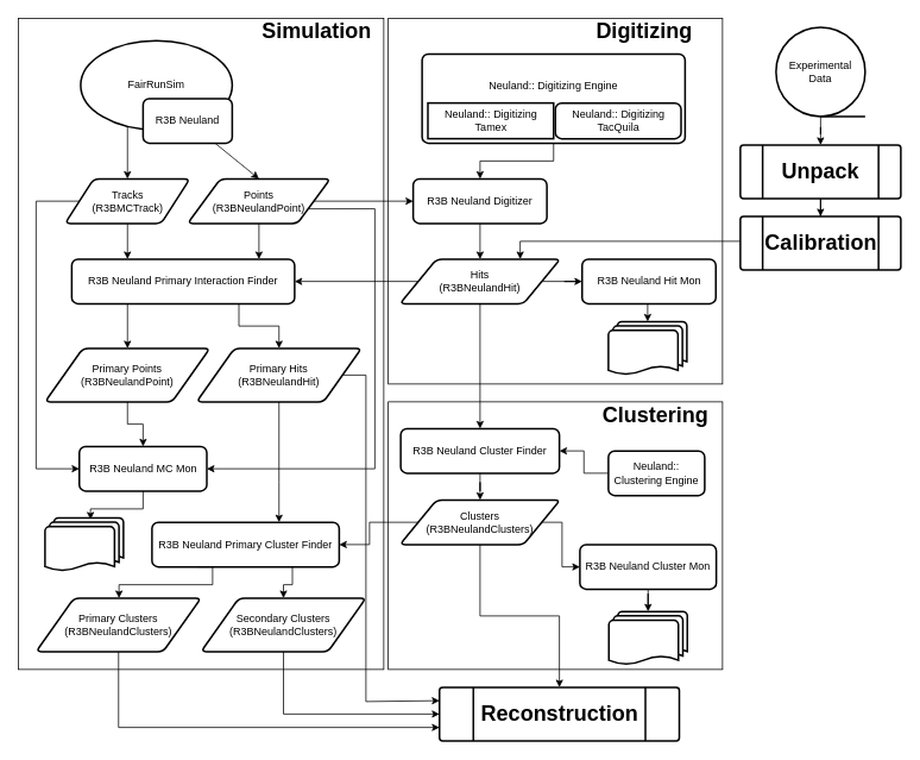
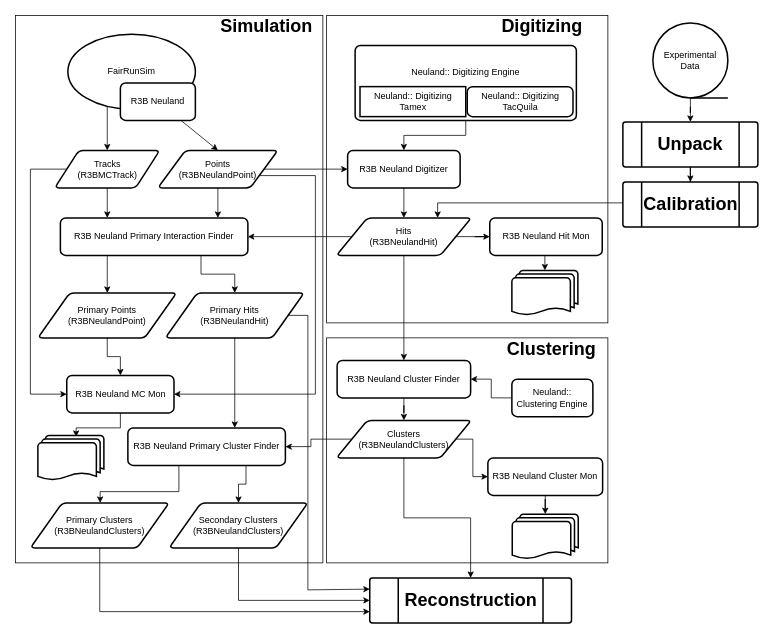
  <mxCell id="0" />
  <mxCell id="1" parent="0" />
  <mxCell id="2" value="" style="whiteSpace=wrap;html=1;" vertex="1" parent="1"><mxGeometry x="435" y="450" width="375" height="300" as="geometry" /></mxCell>
  <mxCell id="3" value="" style="whiteSpace=wrap;html=1;" vertex="1" parent="1"><mxGeometry x="435" y="20" width="375" height="410" as="geometry" /></mxCell>
  <mxCell id="4" value="" style="whiteSpace=wrap;html=1;" vertex="1" parent="1"><mxGeometry x="20" y="20" width="410" height="730" as="geometry" /></mxCell>
  <mxCell id="5" style="edgeStyle=orthogonalEdgeStyle;rounded=0;orthogonalLoop=1;jettySize=auto;html=1;exitX=0.25;exitY=1;exitDx=0;exitDy=0;entryX=0.5;entryY=0;entryDx=0;entryDy=0;" edge="1" parent="1" source="7" target="31"><mxGeometry relative="1" as="geometry" /></mxCell>
  <mxCell id="6" style="edgeStyle=orthogonalEdgeStyle;rounded=0;orthogonalLoop=1;jettySize=auto;html=1;exitX=0.75;exitY=1;exitDx=0;exitDy=0;entryX=0.5;entryY=0;entryDx=0;entryDy=0;" edge="1" parent="1" source="7" target="34"><mxGeometry relative="1" as="geometry" /></mxCell>
  <mxCell id="7" value="&lt;span style=&quot;white-space: normal&quot;&gt;R3B Neuland Primary Interaction Finder&lt;/span&gt;" style="rounded=1;whiteSpace=wrap;html=1;absoluteArcSize=1;arcSize=14;strokeWidth=2;" vertex="1" parent="1"><mxGeometry x="80" y="290" width="250" height="50" as="geometry" /></mxCell>
  <mxCell id="8" style="edgeStyle=orthogonalEdgeStyle;rounded=0;orthogonalLoop=1;jettySize=auto;html=1;exitX=0.25;exitY=1;exitDx=0;exitDy=0;" edge="1" parent="1" source="10" target="47"><mxGeometry relative="1" as="geometry"><Array as="points"><mxPoint x="238" y="655" /><mxPoint x="133" y="655" /></Array></mxGeometry></mxCell>
  <mxCell id="9" style="edgeStyle=orthogonalEdgeStyle;rounded=0;orthogonalLoop=1;jettySize=auto;html=1;exitX=0.75;exitY=1;exitDx=0;exitDy=0;" edge="1" parent="1" source="10" target="49"><mxGeometry relative="1" as="geometry" /></mxCell>
- <mxCell id="10" value="&lt;span style=&quot;white-space: normal&quot;&gt;R3B Neuland Primary Cluster Finder&lt;/span&gt;" style="rounded=1;whiteSpace=wrap;html=1;absoluteArcSize=1;arcSize=14;strokeWidth=2;" vertex="1" parent="1"><mxGeometry x="170" y="585" width="210" height="50" as="geometry" /></mxCell>
+ <mxCell id="10" value="&lt;span style=&quot;white-space: normal&quot;&gt;R3B Neuland Primary Cluster Finder&lt;/span&gt;" style="rounded=1;whiteSpace=wrap;html=1;absoluteArcSize=1;arcSize=14;strokeWidth=2;" vertex="1" parent="1"><mxGeometry x="170" y="570" width="210" height="50" as="geometry" /></mxCell>
  <mxCell id="11" style="edgeStyle=orthogonalEdgeStyle;rounded=0;orthogonalLoop=1;jettySize=auto;html=1;exitX=0.5;exitY=1;exitDx=0;exitDy=0;entryX=0.58;entryY=0.033;entryDx=0;entryDy=0;entryPerimeter=0;" edge="1" parent="1" source="12" target="35"><mxGeometry relative="1" as="geometry" /></mxCell>
  <mxCell id="12" value="&lt;span style=&quot;white-space: normal&quot;&gt;R3B Neuland MC Mon&lt;/span&gt;" style="rounded=1;whiteSpace=wrap;html=1;absoluteArcSize=1;arcSize=14;strokeWidth=2;" vertex="1" parent="1"><mxGeometry x="88.5" y="500" width="143" height="50" as="geometry" /></mxCell>
  <mxCell id="13" style="edgeStyle=orthogonalEdgeStyle;rounded=0;orthogonalLoop=1;jettySize=auto;html=1;exitX=1;exitY=0.5;exitDx=0;exitDy=0;entryX=0;entryY=0.5;entryDx=0;entryDy=0;" edge="1" parent="1" source="16" target="25"><mxGeometry relative="1" as="geometry" /></mxCell>
  <mxCell id="14" style="edgeStyle=orthogonalEdgeStyle;rounded=0;orthogonalLoop=1;jettySize=auto;html=1;exitX=1;exitY=0.75;exitDx=0;exitDy=0;entryX=1;entryY=0.5;entryDx=0;entryDy=0;" edge="1" parent="1" source="16" target="12"><mxGeometry relative="1" as="geometry"><Array as="points"><mxPoint x="420" y="234" /><mxPoint x="420" y="525" /></Array></mxGeometry></mxCell>
  <mxCell id="15" value="" style="edgeStyle=orthogonalEdgeStyle;rounded=0;orthogonalLoop=1;jettySize=auto;html=1;" edge="1" parent="1" source="16" target="7"><mxGeometry relative="1" as="geometry"><Array as="points"><mxPoint x="290" y="290" /><mxPoint x="290" y="290" /></Array></mxGeometry></mxCell>
  <mxCell id="16" value="Points&lt;br&gt;(R3BNeulandPoint)" style="shape=parallelogram;html=1;strokeWidth=2;perimeter=parallelogramPerimeter;whiteSpace=wrap;rounded=1;arcSize=12;size=0.23;" vertex="1" parent="1"><mxGeometry x="210" y="200" width="160" height="50" as="geometry" /></mxCell>
  <mxCell id="17" value="" style="endArrow=classic;html=1;entryX=0.5;entryY=0;entryDx=0;entryDy=0;" edge="1" parent="1" source="20" target="16"><mxGeometry width="50" height="50" relative="1" as="geometry"><mxPoint x="195" y="240" as="sourcePoint" /><mxPoint x="245" y="190" as="targetPoint" /></mxGeometry></mxCell>
  <mxCell id="18" style="edgeStyle=orthogonalEdgeStyle;rounded=0;orthogonalLoop=1;jettySize=auto;html=1;exitX=0.145;exitY=0.855;exitDx=0;exitDy=0;exitPerimeter=0;entryX=0.5;entryY=0;entryDx=0;entryDy=0;" edge="1" parent="1" source="19" target="23"><mxGeometry relative="1" as="geometry"><Array as="points"><mxPoint x="143" y="131" /></Array></mxGeometry></mxCell>
  <mxCell id="19" value="FairRunSim" style="strokeWidth=2;html=1;shape=mxgraph.flowchart.start_2;whiteSpace=wrap;" vertex="1" parent="1"><mxGeometry x="90" y="45" width="170" height="100" as="geometry" /></mxCell>
  <mxCell id="20" value="R3B Neuland" style="rounded=1;whiteSpace=wrap;html=1;absoluteArcSize=1;arcSize=14;strokeWidth=2;" vertex="1" parent="1"><mxGeometry x="160" y="110" width="100" height="50" as="geometry" /></mxCell>
  <mxCell id="21" style="edgeStyle=orthogonalEdgeStyle;rounded=0;orthogonalLoop=1;jettySize=auto;html=1;exitX=0.5;exitY=1;exitDx=0;exitDy=0;entryX=0.25;entryY=0;entryDx=0;entryDy=0;" edge="1" parent="1" source="23" target="7"><mxGeometry relative="1" as="geometry" /></mxCell>
  <mxCell id="22" style="edgeStyle=orthogonalEdgeStyle;rounded=0;orthogonalLoop=1;jettySize=auto;html=1;exitX=0;exitY=0.5;exitDx=0;exitDy=0;entryX=0;entryY=0.5;entryDx=0;entryDy=0;" edge="1" parent="1" source="23" target="12"><mxGeometry relative="1" as="geometry"><Array as="points"><mxPoint x="40" y="225" /><mxPoint x="40" y="525" /></Array></mxGeometry></mxCell>
  <mxCell id="23" value="Tracks&lt;br&gt;(R3BMCTrack)" style="shape=parallelogram;html=1;strokeWidth=2;perimeter=parallelogramPerimeter;whiteSpace=wrap;rounded=1;arcSize=12;size=0.23;" vertex="1" parent="1"><mxGeometry x="72.5" y="200" width="140" height="50" as="geometry" /></mxCell>
  <mxCell id="24" style="edgeStyle=orthogonalEdgeStyle;rounded=0;orthogonalLoop=1;jettySize=auto;html=1;exitX=0.5;exitY=1;exitDx=0;exitDy=0;entryX=0.5;entryY=0;entryDx=0;entryDy=0;" edge="1" parent="1" source="25" target="29"><mxGeometry relative="1" as="geometry" /></mxCell>
  <mxCell id="25" value="R3B Neuland Digitizer" style="rounded=1;whiteSpace=wrap;html=1;absoluteArcSize=1;arcSize=14;strokeWidth=2;" vertex="1" parent="1"><mxGeometry x="463" y="200" width="150" height="50" as="geometry" /></mxCell>
  <mxCell id="26" style="edgeStyle=orthogonalEdgeStyle;rounded=0;orthogonalLoop=1;jettySize=auto;html=1;exitX=0;exitY=0.5;exitDx=0;exitDy=0;entryX=1;entryY=0.5;entryDx=0;entryDy=0;" edge="1" parent="1" source="29" target="7"><mxGeometry relative="1" as="geometry" /></mxCell>
  <mxCell id="27" style="edgeStyle=orthogonalEdgeStyle;rounded=0;orthogonalLoop=1;jettySize=auto;html=1;exitX=0.5;exitY=1;exitDx=0;exitDy=0;entryX=0.5;entryY=0;entryDx=0;entryDy=0;" edge="1" parent="1" source="29" target="37"><mxGeometry relative="1" as="geometry" /></mxCell>
  <mxCell id="28" value="" style="edgeStyle=orthogonalEdgeStyle;rounded=0;orthogonalLoop=1;jettySize=auto;html=1;" edge="1" parent="1" source="29" target="45"><mxGeometry relative="1" as="geometry" /></mxCell>
  <mxCell id="29" value="Hits&lt;br&gt;(R3BNeulandHit)" style="shape=parallelogram;html=1;strokeWidth=2;perimeter=parallelogramPerimeter;whiteSpace=wrap;rounded=1;arcSize=12;size=0.23;" vertex="1" parent="1"><mxGeometry x="448" y="290" width="180" height="50" as="geometry" /></mxCell>
  <mxCell id="30" value="" style="edgeStyle=orthogonalEdgeStyle;rounded=0;orthogonalLoop=1;jettySize=auto;html=1;" edge="1" parent="1" source="31" target="12"><mxGeometry relative="1" as="geometry" /></mxCell>
  <mxCell id="31" value="Primary Points&lt;br&gt;(R3BNeulandPoint)" style="shape=parallelogram;html=1;strokeWidth=2;perimeter=parallelogramPerimeter;whiteSpace=wrap;rounded=1;arcSize=12;size=0.23;" vertex="1" parent="1"><mxGeometry x="50" y="390" width="185" height="60" as="geometry" /></mxCell>
  <mxCell id="32" style="edgeStyle=orthogonalEdgeStyle;rounded=0;orthogonalLoop=1;jettySize=auto;html=1;exitX=0.5;exitY=1;exitDx=0;exitDy=0;" edge="1" parent="1" source="34" target="10"><mxGeometry relative="1" as="geometry"><Array as="points"><mxPoint x="313" y="540" /><mxPoint x="313" y="540" /></Array></mxGeometry></mxCell>
  <mxCell id="33" style="edgeStyle=orthogonalEdgeStyle;rounded=0;orthogonalLoop=1;jettySize=auto;html=1;exitX=1;exitY=0.5;exitDx=0;exitDy=0;entryX=0;entryY=0.25;entryDx=0;entryDy=0;" edge="1" parent="1" source="34" target="68"><mxGeometry relative="1" as="geometry"><Array as="points"><mxPoint x="410" y="420" /><mxPoint x="410" y="786" /></Array></mxGeometry></mxCell>
  <mxCell id="34" value="Primary Hits&lt;br&gt;(R3BNeulandHit)" style="shape=parallelogram;html=1;strokeWidth=2;perimeter=parallelogramPerimeter;whiteSpace=wrap;rounded=1;arcSize=12;size=0.23;" vertex="1" parent="1"><mxGeometry x="220" y="390" width="185" height="60" as="geometry" /></mxCell>
  <mxCell id="35" value="" style="strokeWidth=2;html=1;shape=mxgraph.flowchart.multi-document;whiteSpace=wrap;" vertex="1" parent="1"><mxGeometry x="50" y="580" width="88" height="60" as="geometry" /></mxCell>
  <mxCell id="36" value="" style="edgeStyle=orthogonalEdgeStyle;rounded=0;orthogonalLoop=1;jettySize=auto;html=1;" edge="1" parent="1" source="37" target="41"><mxGeometry relative="1" as="geometry" /></mxCell>
  <mxCell id="37" value="&lt;span style=&quot;white-space: normal&quot;&gt;R3B Neuland Cluster Finder&lt;/span&gt;" style="rounded=1;whiteSpace=wrap;html=1;absoluteArcSize=1;arcSize=14;strokeWidth=2;" vertex="1" parent="1"><mxGeometry x="449" y="480" width="178" height="50" as="geometry" /></mxCell>
  <mxCell id="38" style="edgeStyle=orthogonalEdgeStyle;rounded=0;orthogonalLoop=1;jettySize=auto;html=1;exitX=0;exitY=0.5;exitDx=0;exitDy=0;entryX=1;entryY=0.5;entryDx=0;entryDy=0;" edge="1" parent="1" source="41" target="10"><mxGeometry relative="1" as="geometry" /></mxCell>
  <mxCell id="39" style="edgeStyle=orthogonalEdgeStyle;rounded=0;orthogonalLoop=1;jettySize=auto;html=1;exitX=0.5;exitY=1;exitDx=0;exitDy=0;entryX=0.5;entryY=0;entryDx=0;entryDy=0;" edge="1" parent="1" source="41" target="68"><mxGeometry relative="1" as="geometry" /></mxCell>
  <mxCell id="40" style="edgeStyle=orthogonalEdgeStyle;rounded=0;orthogonalLoop=1;jettySize=auto;html=1;exitX=1;exitY=0.5;exitDx=0;exitDy=0;entryX=0;entryY=0.5;entryDx=0;entryDy=0;" edge="1" parent="1" source="41" target="43"><mxGeometry relative="1" as="geometry"><Array as="points"><mxPoint x="630" y="585" /><mxPoint x="630" y="635" /></Array></mxGeometry></mxCell>
  <mxCell id="41" value="Clusters&lt;br&gt;(R3BNeulandClusters)" style="shape=parallelogram;html=1;strokeWidth=2;perimeter=parallelogramPerimeter;whiteSpace=wrap;rounded=1;arcSize=12;size=0.23;" vertex="1" parent="1"><mxGeometry x="448" y="560" width="180" height="50" as="geometry" /></mxCell>
  <mxCell id="42" value="" style="edgeStyle=orthogonalEdgeStyle;rounded=0;orthogonalLoop=1;jettySize=auto;html=1;" edge="1" parent="1" source="43" target="51"><mxGeometry relative="1" as="geometry" /></mxCell>
  <mxCell id="43" value="&lt;span style=&quot;white-space: normal&quot;&gt;R3B Neuland Cluster Mon&lt;/span&gt;" style="rounded=1;whiteSpace=wrap;html=1;absoluteArcSize=1;arcSize=14;strokeWidth=2;" vertex="1" parent="1"><mxGeometry x="650" y="610" width="153" height="50" as="geometry" /></mxCell>
  <mxCell id="44" style="edgeStyle=orthogonalEdgeStyle;rounded=0;orthogonalLoop=1;jettySize=auto;html=1;exitX=0.5;exitY=1;exitDx=0;exitDy=0;entryX=0.5;entryY=0;entryDx=0;entryDy=0;entryPerimeter=0;" edge="1" parent="1" source="45" target="50"><mxGeometry relative="1" as="geometry" /></mxCell>
  <mxCell id="45" value="&lt;span style=&quot;white-space: normal&quot;&gt;R3B Neuland Hit Mon&lt;/span&gt;" style="rounded=1;whiteSpace=wrap;html=1;absoluteArcSize=1;arcSize=14;strokeWidth=2;" vertex="1" parent="1"><mxGeometry x="652.5" y="290" width="150" height="50" as="geometry" /></mxCell>
  <mxCell id="46" style="edgeStyle=orthogonalEdgeStyle;rounded=0;orthogonalLoop=1;jettySize=auto;html=1;exitX=0.5;exitY=1;exitDx=0;exitDy=0;entryX=0;entryY=0.75;entryDx=0;entryDy=0;" edge="1" parent="1" source="47" target="68"><mxGeometry relative="1" as="geometry" /></mxCell>
  <mxCell id="47" value="Primary Clusters&lt;br&gt;(R3BNeulandClusters)" style="shape=parallelogram;html=1;strokeWidth=2;perimeter=parallelogramPerimeter;whiteSpace=wrap;rounded=1;arcSize=12;size=0.23;" vertex="1" parent="1"><mxGeometry x="40" y="670" width="185" height="60" as="geometry" /></mxCell>
  <mxCell id="48" style="edgeStyle=orthogonalEdgeStyle;rounded=0;orthogonalLoop=1;jettySize=auto;html=1;exitX=0.5;exitY=1;exitDx=0;exitDy=0;entryX=0;entryY=0.5;entryDx=0;entryDy=0;" edge="1" parent="1" source="49" target="68"><mxGeometry relative="1" as="geometry" /></mxCell>
  <mxCell id="49" value="Secondary Clusters&lt;br&gt;(R3BNeulandClusters)" style="shape=parallelogram;html=1;strokeWidth=2;perimeter=parallelogramPerimeter;whiteSpace=wrap;rounded=1;arcSize=12;size=0.23;" vertex="1" parent="1"><mxGeometry x="225" y="670" width="185" height="60" as="geometry" /></mxCell>
  <mxCell id="50" value="" style="strokeWidth=2;html=1;shape=mxgraph.flowchart.multi-document;whiteSpace=wrap;" vertex="1" parent="1"><mxGeometry x="682" y="360" width="88" height="60" as="geometry" /></mxCell>
  <mxCell id="51" value="" style="strokeWidth=2;html=1;shape=mxgraph.flowchart.multi-document;whiteSpace=wrap;" vertex="1" parent="1"><mxGeometry x="682.5" y="685" width="88" height="60" as="geometry" /></mxCell>
  <mxCell id="52" value="" style="edgeStyle=orthogonalEdgeStyle;rounded=0;orthogonalLoop=1;jettySize=auto;html=1;" edge="1" parent="1" source="53" target="64"><mxGeometry relative="1" as="geometry" /></mxCell>
  <mxCell id="53" value="&lt;span style=&quot;white-space: normal&quot;&gt;Experimental&lt;br&gt;Data&lt;br&gt;&lt;/span&gt;" style="strokeWidth=2;html=1;shape=mxgraph.flowchart.sequential_data;whiteSpace=wrap;" vertex="1" parent="1"><mxGeometry x="870" y="30" width="100" height="100" as="geometry" /></mxCell>
  <mxCell id="54" style="edgeStyle=orthogonalEdgeStyle;rounded=0;orthogonalLoop=1;jettySize=auto;html=1;exitX=0.5;exitY=1;exitDx=0;exitDy=0;entryX=0.5;entryY=0;entryDx=0;entryDy=0;" edge="1" parent="1" source="55" target="25"><mxGeometry relative="1" as="geometry" /></mxCell>
  <mxCell id="55" value="Neuland:: Digitizing Engine&lt;br&gt;&lt;br&gt;&lt;br&gt;" style="rounded=1;whiteSpace=wrap;html=1;absoluteArcSize=1;arcSize=14;strokeWidth=2;" vertex="1" parent="1"><mxGeometry x="473" y="60" width="295" height="100" as="geometry" /></mxCell>
  <mxCell id="56" value="Neuland:: Digitizing Tamex" style="whiteSpace=wrap;html=1;absoluteArcSize=1;arcSize=14;strokeWidth=2;rounded=0;" vertex="1" parent="1"><mxGeometry x="479.5" y="115" width="141" height="40" as="geometry" /></mxCell>
  <mxCell id="57" value="Neuland:: Digitizing TacQuila" style="rounded=1;whiteSpace=wrap;html=1;absoluteArcSize=1;arcSize=14;strokeWidth=2;" vertex="1" parent="1"><mxGeometry x="622.5" y="115" width="141" height="40" as="geometry" /></mxCell>
  <mxCell id="58" style="edgeStyle=orthogonalEdgeStyle;rounded=0;orthogonalLoop=1;jettySize=auto;html=1;exitX=0;exitY=0.5;exitDx=0;exitDy=0;entryX=0.75;entryY=0;entryDx=0;entryDy=0;" edge="1" parent="1" source="66" target="29"><mxGeometry relative="1" as="geometry"><Array as="points"><mxPoint x="920" y="270" /><mxPoint x="583" y="270" /></Array></mxGeometry></mxCell>
  <mxCell id="59" value="&lt;h1&gt;Simulation&lt;/h1&gt;" style="text;html=1;strokeColor=none;fillColor=none;align=center;verticalAlign=middle;whiteSpace=wrap;rounded=0;" vertex="1" parent="1"><mxGeometry x="280" y="20" width="150" height="30" as="geometry" /></mxCell>
  <mxCell id="60" style="edgeStyle=orthogonalEdgeStyle;rounded=0;orthogonalLoop=1;jettySize=auto;html=1;exitX=0;exitY=0.5;exitDx=0;exitDy=0;entryX=1;entryY=0.5;entryDx=0;entryDy=0;" edge="1" parent="1" source="61" target="37"><mxGeometry relative="1" as="geometry" /></mxCell>
  <mxCell id="61" value="Neuland:: Clustering Engine" style="rounded=1;whiteSpace=wrap;html=1;absoluteArcSize=1;arcSize=14;strokeWidth=2;" vertex="1" parent="1"><mxGeometry x="682" y="505" width="108" height="50" as="geometry" /></mxCell>
  <mxCell id="62" value="&lt;h1&gt;Digitizing&lt;/h1&gt;" style="text;html=1;strokeColor=none;fillColor=none;align=center;verticalAlign=middle;whiteSpace=wrap;rounded=0;" vertex="1" parent="1"><mxGeometry x="660" y="20" width="125" height="30" as="geometry" /></mxCell>
  <mxCell id="63" value="" style="edgeStyle=orthogonalEdgeStyle;rounded=0;orthogonalLoop=1;jettySize=auto;html=1;" edge="1" parent="1" source="64" target="66"><mxGeometry relative="1" as="geometry" /></mxCell>
  <mxCell id="64" value="" style="verticalLabelPosition=bottom;verticalAlign=top;html=1;strokeWidth=2;shape=process;whiteSpace=wrap;rounded=1;size=0.14;arcSize=6;" vertex="1" parent="1"><mxGeometry x="830" y="162" width="180" height="60" as="geometry" /></mxCell>
  <mxCell id="65" value="&lt;h1&gt;Unpack&lt;/h1&gt;" style="text;html=1;strokeColor=none;fillColor=none;align=center;verticalAlign=middle;whiteSpace=wrap;rounded=0;" vertex="1" parent="1"><mxGeometry x="845" y="177" width="150" height="30" as="geometry" /></mxCell>
  <mxCell id="66" value="" style="verticalLabelPosition=bottom;verticalAlign=top;html=1;strokeWidth=2;shape=process;whiteSpace=wrap;rounded=1;size=0.14;arcSize=6;" vertex="1" parent="1"><mxGeometry x="830" y="242" width="180" height="60" as="geometry" /></mxCell>
  <mxCell id="67" value="&lt;h1&gt;Calibration&lt;/h1&gt;" style="text;html=1;strokeColor=none;fillColor=none;align=center;verticalAlign=middle;whiteSpace=wrap;rounded=0;" vertex="1" parent="1"><mxGeometry x="837.5" y="257" width="165" height="30" as="geometry" /></mxCell>
  <mxCell id="68" value="" style="verticalLabelPosition=bottom;verticalAlign=top;html=1;strokeWidth=2;shape=process;whiteSpace=wrap;rounded=1;size=0.14;arcSize=6;" vertex="1" parent="1"><mxGeometry x="492.5" y="770" width="269" height="60" as="geometry" /></mxCell>
  <mxCell id="69" value="&lt;h1&gt;Reconstruction&lt;/h1&gt;" style="text;html=1;strokeColor=none;fillColor=none;align=center;verticalAlign=middle;whiteSpace=wrap;rounded=0;" vertex="1" parent="1"><mxGeometry x="507.5" y="785" width="239" height="30" as="geometry" /></mxCell>
  <mxCell id="70" value="&lt;h1&gt;Clustering&lt;/h1&gt;" style="text;html=1;strokeColor=none;fillColor=none;align=center;verticalAlign=middle;whiteSpace=wrap;rounded=0;" vertex="1" parent="1"><mxGeometry x="660" y="450" width="150" height="30" as="geometry" /></mxCell>
